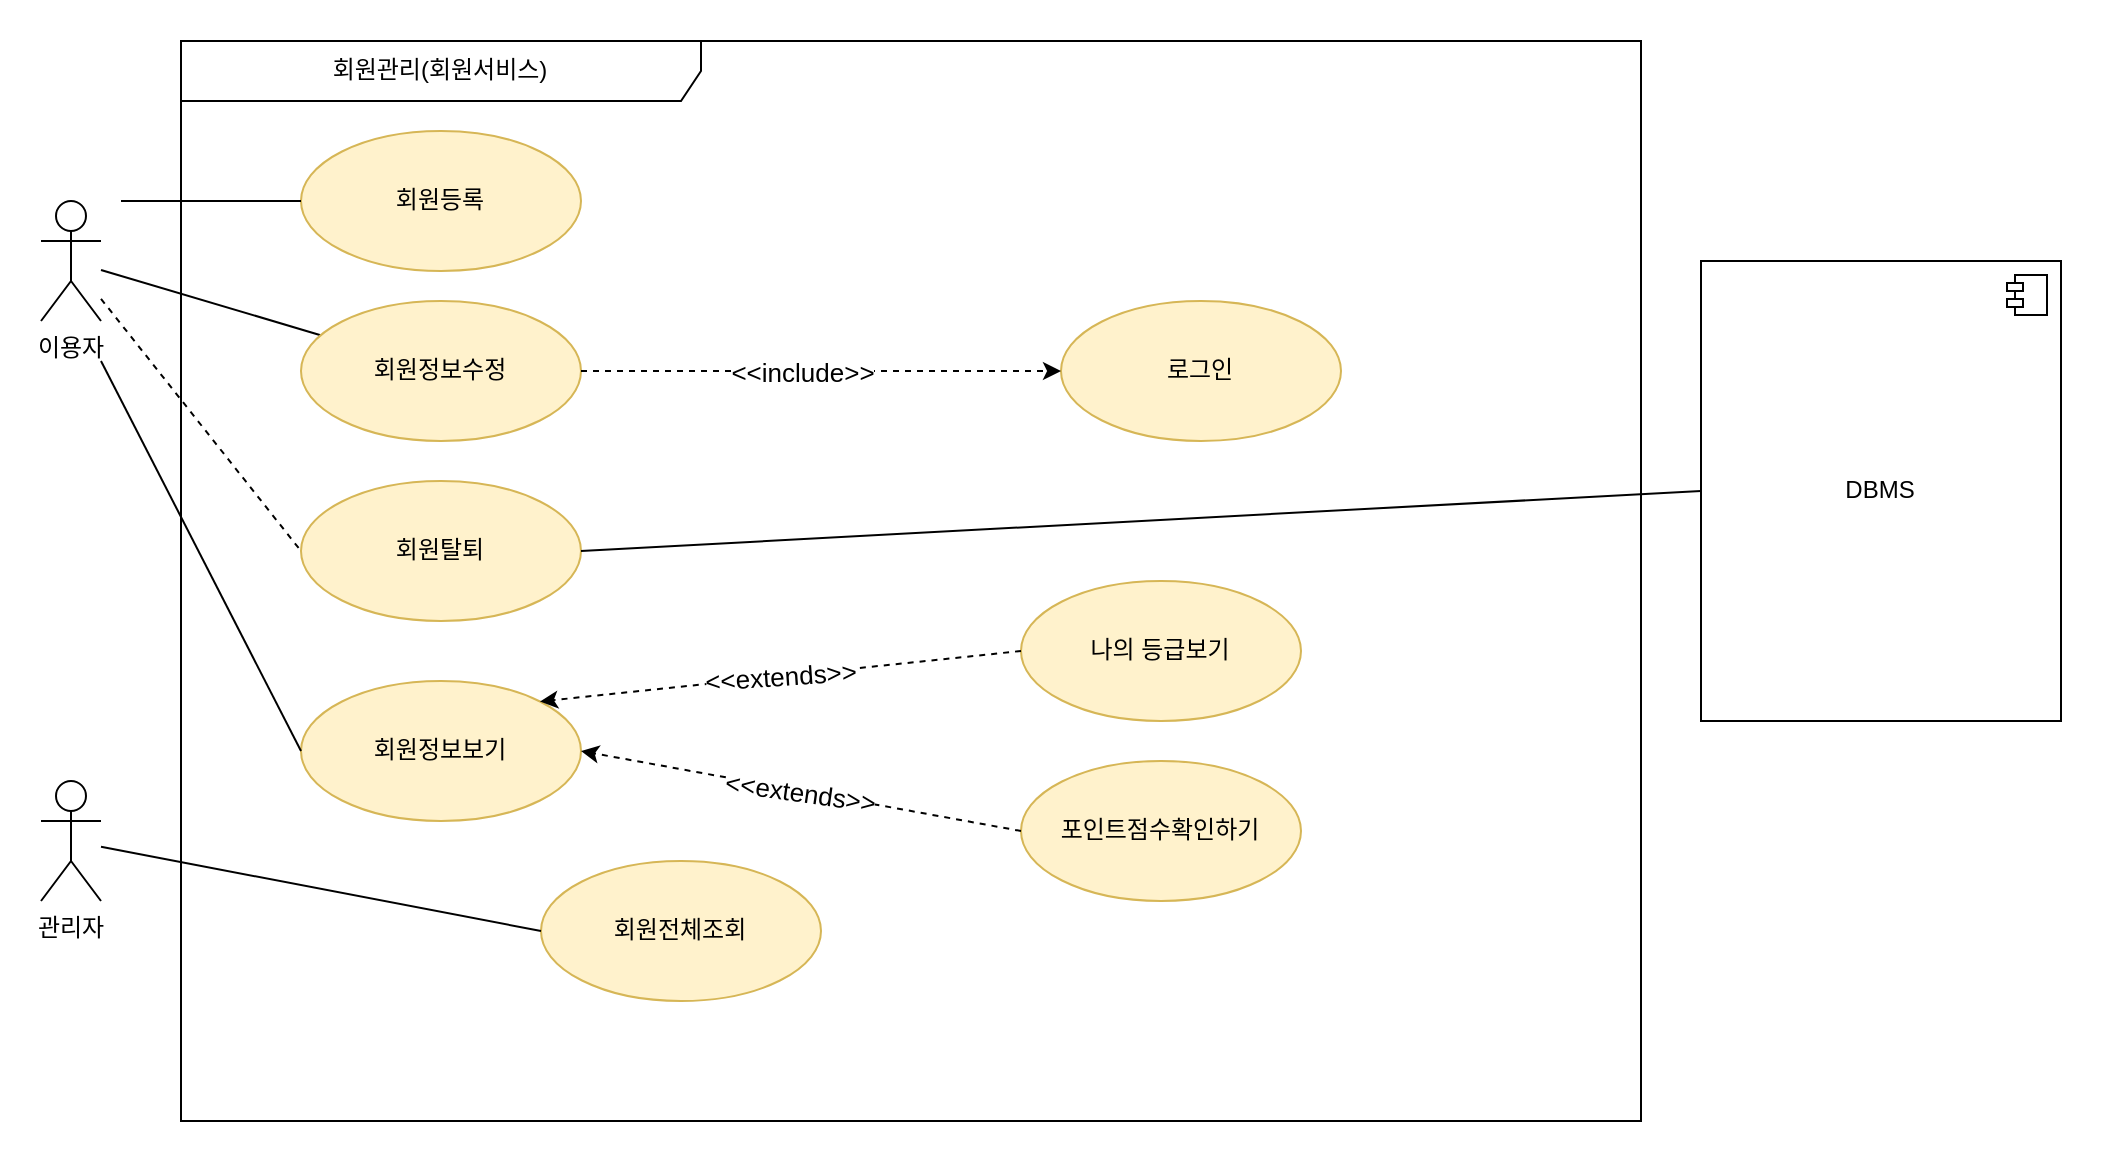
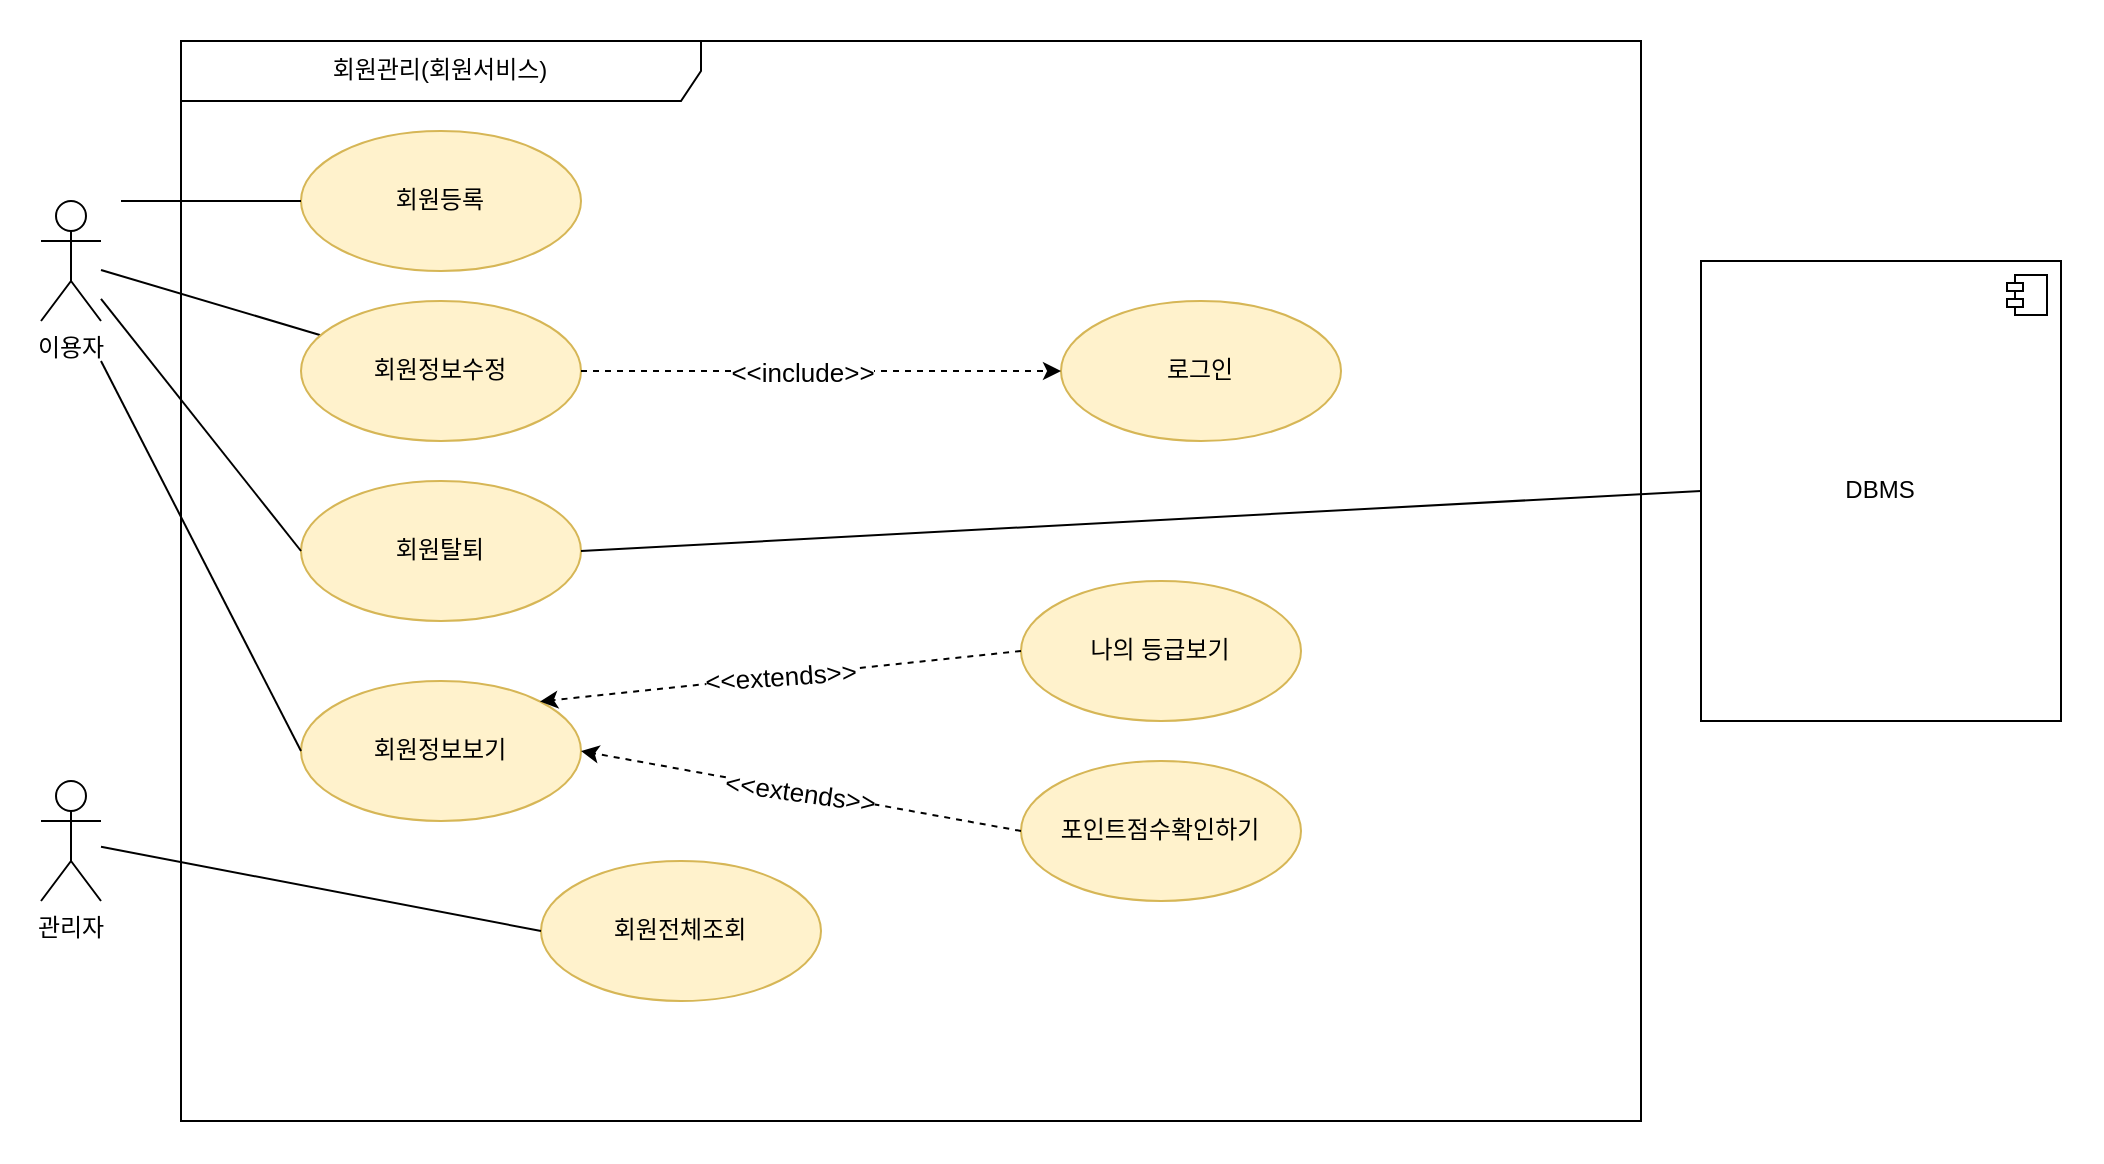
  <mxCell id="0" />
  <mxCell id="1" parent="0" />
  <mxCell id="2" value="" style="rounded=0;orthogonalLoop=1;jettySize=auto;html=1;endArrow=none;endFill=0;" edge="1" parent="1" source="3" target="8"><mxGeometry relative="1" as="geometry" /></mxCell>
  <mxCell id="3" value="이용자" style="shape=umlActor;verticalLabelPosition=bottom;verticalAlign=top;html=1;outlineConnect=0;" vertex="1" parent="1"><mxGeometry x="20" y="100" width="30" height="60" as="geometry" /></mxCell>
  <mxCell id="4" value="회원관리(회원서비스)" style="shape=umlFrame;whiteSpace=wrap;html=1;pointerEvents=0;width=260;height=30;" vertex="1" parent="1"><mxGeometry x="90" y="20" width="730" height="540" as="geometry" /></mxCell>
  <mxCell id="5" value="관리자" style="shape=umlActor;verticalLabelPosition=bottom;verticalAlign=top;html=1;outlineConnect=0;" vertex="1" parent="1"><mxGeometry x="20" y="390" width="30" height="60" as="geometry" /></mxCell>
  <mxCell id="6" value="회원등록" style="ellipse;whiteSpace=wrap;html=1;fillColor=#fff2cc;strokeColor=#d6b656;" vertex="1" parent="1"><mxGeometry x="150" y="65" width="140" height="70" as="geometry" /></mxCell>
  <mxCell id="7" value="회원전체조회" style="ellipse;whiteSpace=wrap;html=1;fillColor=#fff2cc;strokeColor=#d6b656;" vertex="1" parent="1"><mxGeometry x="270" y="430" width="140" height="70" as="geometry" /></mxCell>
  <mxCell id="8" value="회원정보수정" style="ellipse;whiteSpace=wrap;html=1;fillColor=#fff2cc;strokeColor=#d6b656;" vertex="1" parent="1"><mxGeometry x="150" y="150" width="140" height="70" as="geometry" /></mxCell>
  <mxCell id="9" value="회원탈퇴" style="ellipse;whiteSpace=wrap;html=1;fillColor=#fff2cc;strokeColor=#d6b656;" vertex="1" parent="1"><mxGeometry x="150" y="240" width="140" height="70" as="geometry" /></mxCell>
  <mxCell id="10" value="회원정보보기" style="ellipse;whiteSpace=wrap;html=1;fillColor=#fff2cc;strokeColor=#d6b656;" vertex="1" parent="1"><mxGeometry x="150" y="340" width="140" height="70" as="geometry" /></mxCell>
- <mxCell id="11" value="" style="rounded=0;orthogonalLoop=1;jettySize=auto;html=1;endArrow=none;endFill=0;entryX=0;entryY=0.5;entryDx=0;entryDy=0;dashed=1;" edge="1" parent="1" source="3" target="9"><mxGeometry relative="1" as="geometry"><mxPoint x="60" y="144" as="sourcePoint" /><mxPoint x="170" y="177" as="targetPoint" /></mxGeometry></mxCell>
+ <mxCell id="11" value="" style="rounded=0;orthogonalLoop=1;jettySize=auto;html=1;endArrow=none;endFill=0;entryX=0;entryY=0.5;entryDx=0;entryDy=0;" edge="1" parent="1" source="3" target="9"><mxGeometry relative="1" as="geometry"><mxPoint x="60" y="144" as="sourcePoint" /><mxPoint x="170" y="177" as="targetPoint" /></mxGeometry></mxCell>
  <mxCell id="12" value="" style="rounded=0;orthogonalLoop=1;jettySize=auto;html=1;endArrow=none;endFill=0;entryX=0;entryY=0.5;entryDx=0;entryDy=0;" edge="1" parent="1" target="10"><mxGeometry relative="1" as="geometry"><mxPoint x="50" y="180" as="sourcePoint" /><mxPoint x="180" y="187" as="targetPoint" /></mxGeometry></mxCell>
  <mxCell id="13" value="" style="rounded=0;orthogonalLoop=1;jettySize=auto;html=1;endArrow=none;endFill=0;entryX=0;entryY=0.5;entryDx=0;entryDy=0;" edge="1" parent="1" target="6"><mxGeometry relative="1" as="geometry"><mxPoint x="60" y="100" as="sourcePoint" /><mxPoint x="170" y="177" as="targetPoint" /></mxGeometry></mxCell>
  <mxCell id="14" value="" style="rounded=0;orthogonalLoop=1;jettySize=auto;html=1;endArrow=none;endFill=0;entryX=0;entryY=0.5;entryDx=0;entryDy=0;" edge="1" parent="1" source="5" target="7"><mxGeometry relative="1" as="geometry"><mxPoint x="60" y="420" as="sourcePoint" /><mxPoint x="130" y="460" as="targetPoint" /></mxGeometry></mxCell>
  <mxCell id="15" value="로그인" style="ellipse;whiteSpace=wrap;html=1;fillColor=#fff2cc;strokeColor=#d6b656;" vertex="1" parent="1"><mxGeometry x="530" y="150" width="140" height="70" as="geometry" /></mxCell>
  <mxCell id="16" value="" style="endArrow=classic;html=1;rounded=0;entryX=0;entryY=0.5;entryDx=0;entryDy=0;exitX=1;exitY=0.5;exitDx=0;exitDy=0;endFill=1;dashed=1;strokeWidth=1;" edge="1" parent="1" source="8" target="15"><mxGeometry width="50" height="50" relative="1" as="geometry"><mxPoint x="390" y="430" as="sourcePoint" /><mxPoint x="440" y="380" as="targetPoint" /></mxGeometry></mxCell>
  <mxCell id="17" value="&amp;lt;&amp;lt;include&amp;gt;&amp;gt;" style="edgeLabel;html=1;align=center;verticalAlign=middle;resizable=0;points=[];fontSize=13;" vertex="1" connectable="0" parent="16"><mxGeometry x="0.175" y="-1" relative="1" as="geometry"><mxPoint x="-31" y="-1" as="offset" /></mxGeometry></mxCell>
  <mxCell id="18" value="나의 등급보기" style="ellipse;whiteSpace=wrap;html=1;fillColor=#fff2cc;strokeColor=#d6b656;" vertex="1" parent="1"><mxGeometry x="510" y="290" width="140" height="70" as="geometry" /></mxCell>
  <mxCell id="19" value="포인트점수확인하기" style="ellipse;whiteSpace=wrap;html=1;fillColor=#fff2cc;strokeColor=#d6b656;" vertex="1" parent="1"><mxGeometry x="510" y="380" width="140" height="70" as="geometry" /></mxCell>
  <mxCell id="20" value="" style="endArrow=classic;html=1;rounded=0;entryX=1;entryY=0.5;entryDx=0;entryDy=0;exitX=0;exitY=0.5;exitDx=0;exitDy=0;dashed=1;" edge="1" parent="1" source="19" target="10"><mxGeometry width="50" height="50" relative="1" as="geometry"><mxPoint x="390" y="430" as="sourcePoint" /><mxPoint x="440" y="380" as="targetPoint" /></mxGeometry></mxCell>
  <mxCell id="21" value="&amp;lt;&amp;lt;extends&amp;gt;&amp;gt;" style="edgeLabel;html=1;align=center;verticalAlign=middle;resizable=0;points=[];rotation=8;fontSize=13;" vertex="1" connectable="0" parent="20"><mxGeometry relative="1" as="geometry"><mxPoint as="offset" /></mxGeometry></mxCell>
  <mxCell id="22" value="" style="endArrow=classic;html=1;rounded=0;entryX=1;entryY=0;entryDx=0;entryDy=0;exitX=0;exitY=0.5;exitDx=0;exitDy=0;dashed=1;" edge="1" parent="1" source="18" target="10"><mxGeometry width="50" height="50" relative="1" as="geometry"><mxPoint x="390" y="430" as="sourcePoint" /><mxPoint x="440" y="380" as="targetPoint" /></mxGeometry></mxCell>
  <mxCell id="23" value="&amp;lt;&amp;lt;extends&amp;gt;&amp;gt;" style="edgeLabel;html=1;align=center;verticalAlign=middle;resizable=0;points=[];rotation=356;fontSize=13;" vertex="1" connectable="0" parent="22"><mxGeometry relative="1" as="geometry"><mxPoint as="offset" /></mxGeometry></mxCell>
  <mxCell id="24" value="DBMS" style="html=1;dropTarget=0;whiteSpace=wrap;" vertex="1" parent="1"><mxGeometry x="850" y="130" width="180" height="230" as="geometry" /></mxCell>
  <mxCell id="25" value="" style="shape=module;jettyWidth=8;jettyHeight=4;" vertex="1" parent="24"><mxGeometry x="1" width="20" height="20" relative="1" as="geometry"><mxPoint x="-27" y="7" as="offset" /></mxGeometry></mxCell>
  <mxCell id="26" value="" style="endArrow=none;html=1;rounded=0;entryX=0;entryY=0.5;entryDx=0;entryDy=0;exitX=1;exitY=0.5;exitDx=0;exitDy=0;" edge="1" parent="1" source="9" target="24"><mxGeometry width="50" height="50" relative="1" as="geometry"><mxPoint x="720" y="360" as="sourcePoint" /><mxPoint x="770" y="310" as="targetPoint" /></mxGeometry></mxCell>
